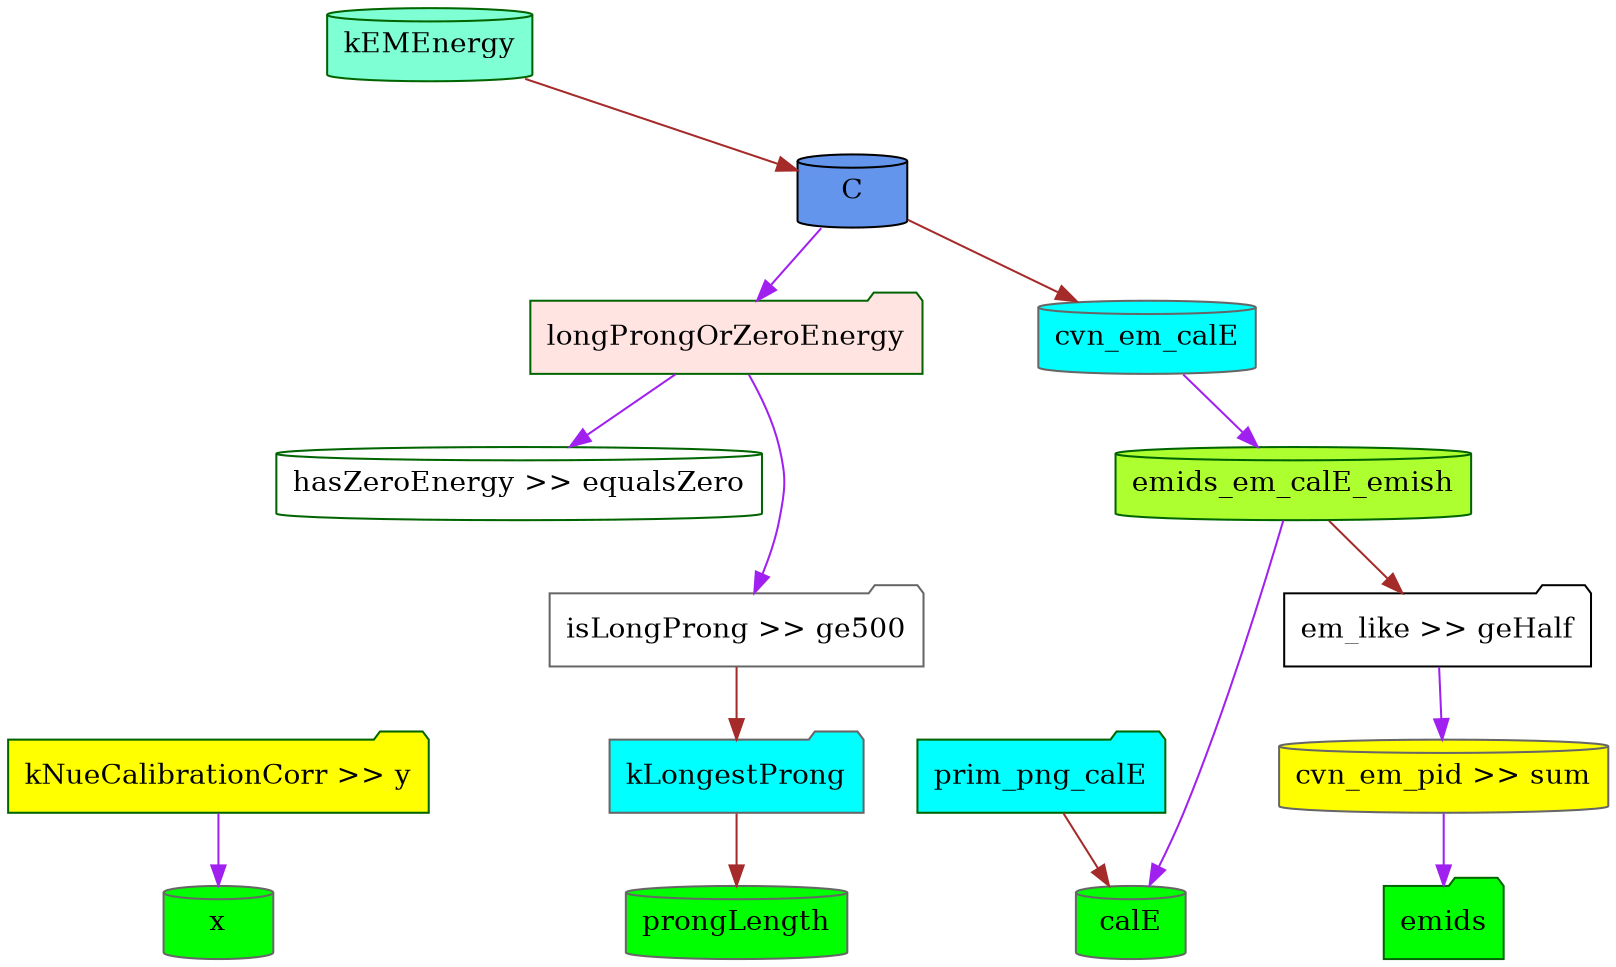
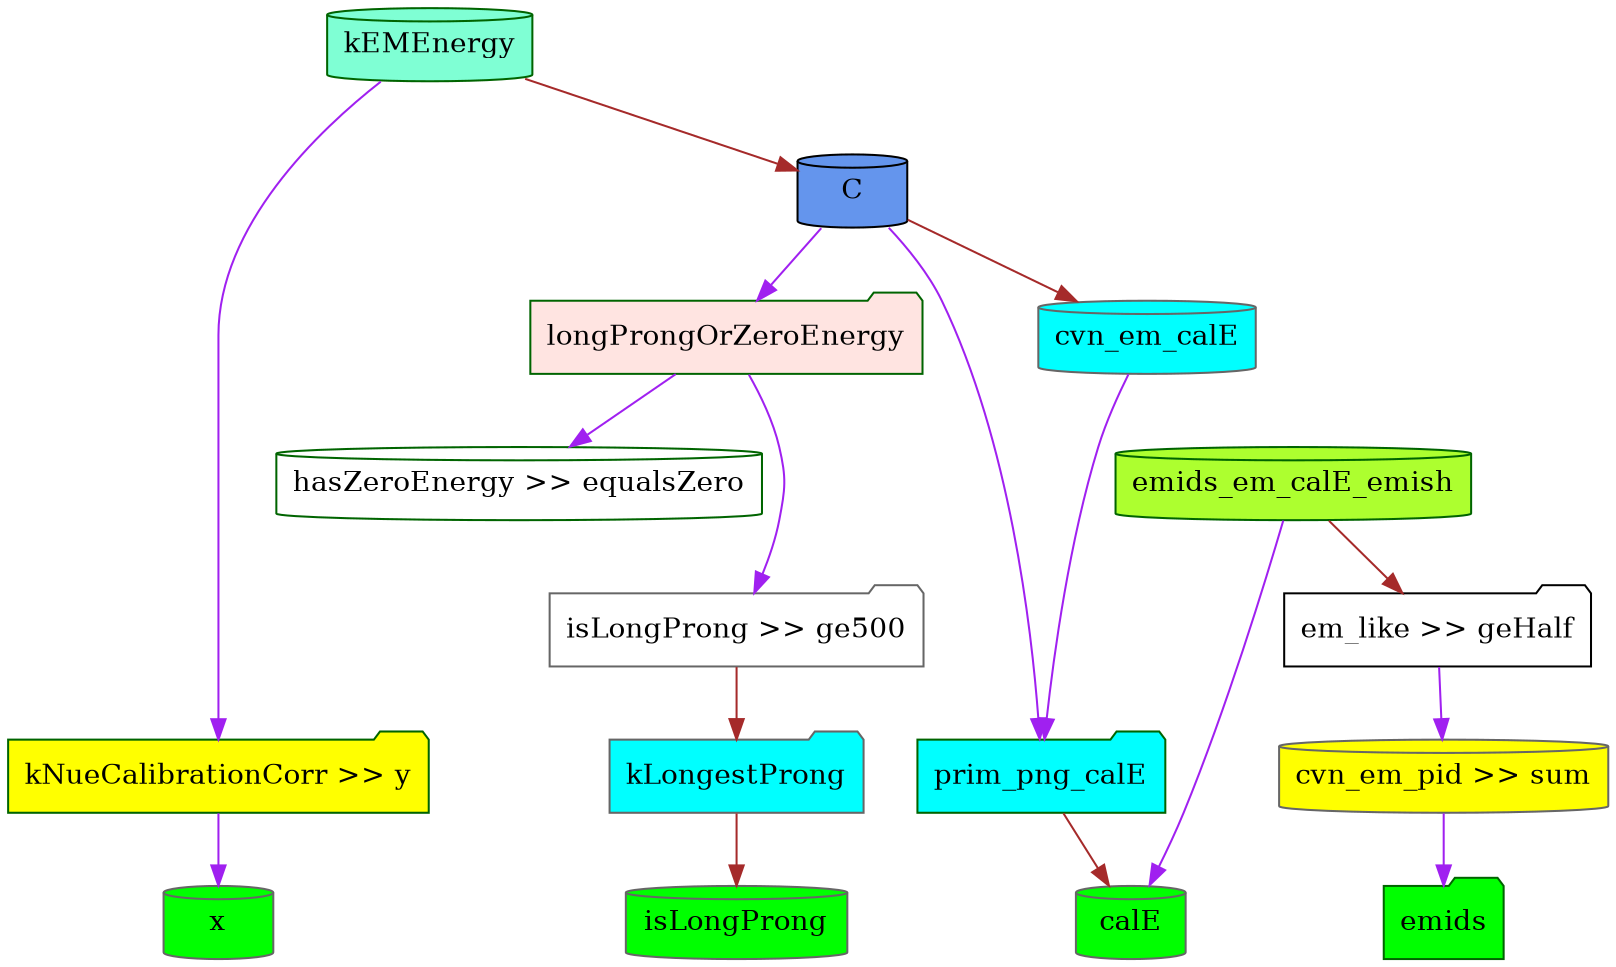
  digraph {
    node [color=gray40 fillcolor=green shape=cylinder style=filled]
    edge [color=purple]
    x
-   prongLength
+   prongLength [label=isLongProng]
    calE
    emids [color=darkgreen shape=folder]
    n5 [color=darkgreen fillcolor=yellow label="kNueCalibrationCorr >> y" shape=folder]
    prim_png_calE [color=darkgreen fillcolor=cyan shape=folder]
    kLongestProng [fillcolor=cyan shape=folder]
    n8 [fillcolor=yellow label="cvn_em_pid >> sum"]
    n9 [label="isLongProng >> ge500" shape=folder fillcolor="" style=""]
    n10 [color=black label="em_like >> geHalf" shape=folder fillcolor="" style=""]
    kEMEnergy [color=darkgreen fillcolor=aquamarine]
    C [color=black fillcolor=cornflowerblue]
    longProngOrZeroEnergy [color=darkgreen fillcolor=mistyrose shape=folder]
    cvn_em_calE [fillcolor=cyan]
    n15 [color=darkgreen label="hasZeroEnergy >> equalsZero" fillcolor="" style=""]
    n16 [color=darkgreen fillcolor=greenyellow label=emids_em_calE_emish]
    subgraph sub_1 {
      rank=same
      x
      prongLength
      calE
      emids
    }
    subgraph sub_2 {
      rank=same
      n5
      prim_png_calE
      kLongestProng
      n8
    }
    subgraph sub_3 {
      rank=same
      n9
      n10
    }
    n5 -> x
    prim_png_calE -> calE [color=brown]
    kLongestProng -> prongLength [color=brown]
    n8 -> emids
    n9 -> kLongestProng [color=brown]
    n10 -> n8
+   kEMEnergy -> n5
    kEMEnergy -> C [color=brown]
+   C -> prim_png_calE
    C -> longProngOrZeroEnergy
    C -> cvn_em_calE [color=brown]
    longProngOrZeroEnergy -> n9
    longProngOrZeroEnergy -> n15
-   cvn_em_calE -> n16
+   cvn_em_calE -> prim_png_calE
    n16 -> calE
    n16 -> n10 [color=brown]
  }
